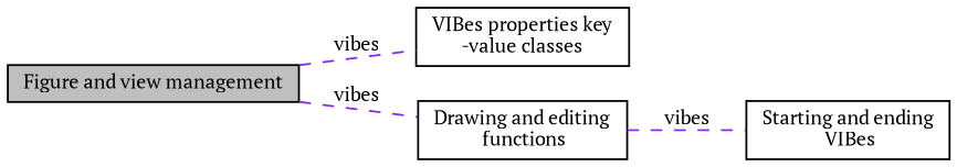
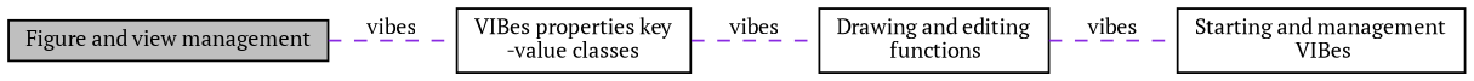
  digraph {
    fontname="PT Serif"
    rankdir=LR
    node [color=black fillcolor=white fontname="PT Serif" fontsize=10 shape=box style=filled]
    edge [color=blueviolet dir=none fontname="PT Serif" fontsize=10 labelfontname=Helvetica labelfontsize=10 shape=plaintext style=dashed]
    n1 [fillcolor=grey75 fontcolor=black height=0.2 label="Figure and view management" width=0.4]
    n2 [height=0.2 label="VIBes properties key\l-value classes" width=0.4]
    n3 [height=0.2 label="Drawing and editing\l functions" width=0.4]
-   n4 [height=0.2 label="Starting and ending\l VIBes" width=0.4]
+   n4 [height=0.2 label="Starting and management\l VIBes" width=0.4]
    n1 -> n2 [label=vibes]
-   n1 -> n3 [label=vibes]
+   n2 -> n3 [label=vibes]
    n3 -> n4 [label=vibes]
  }
